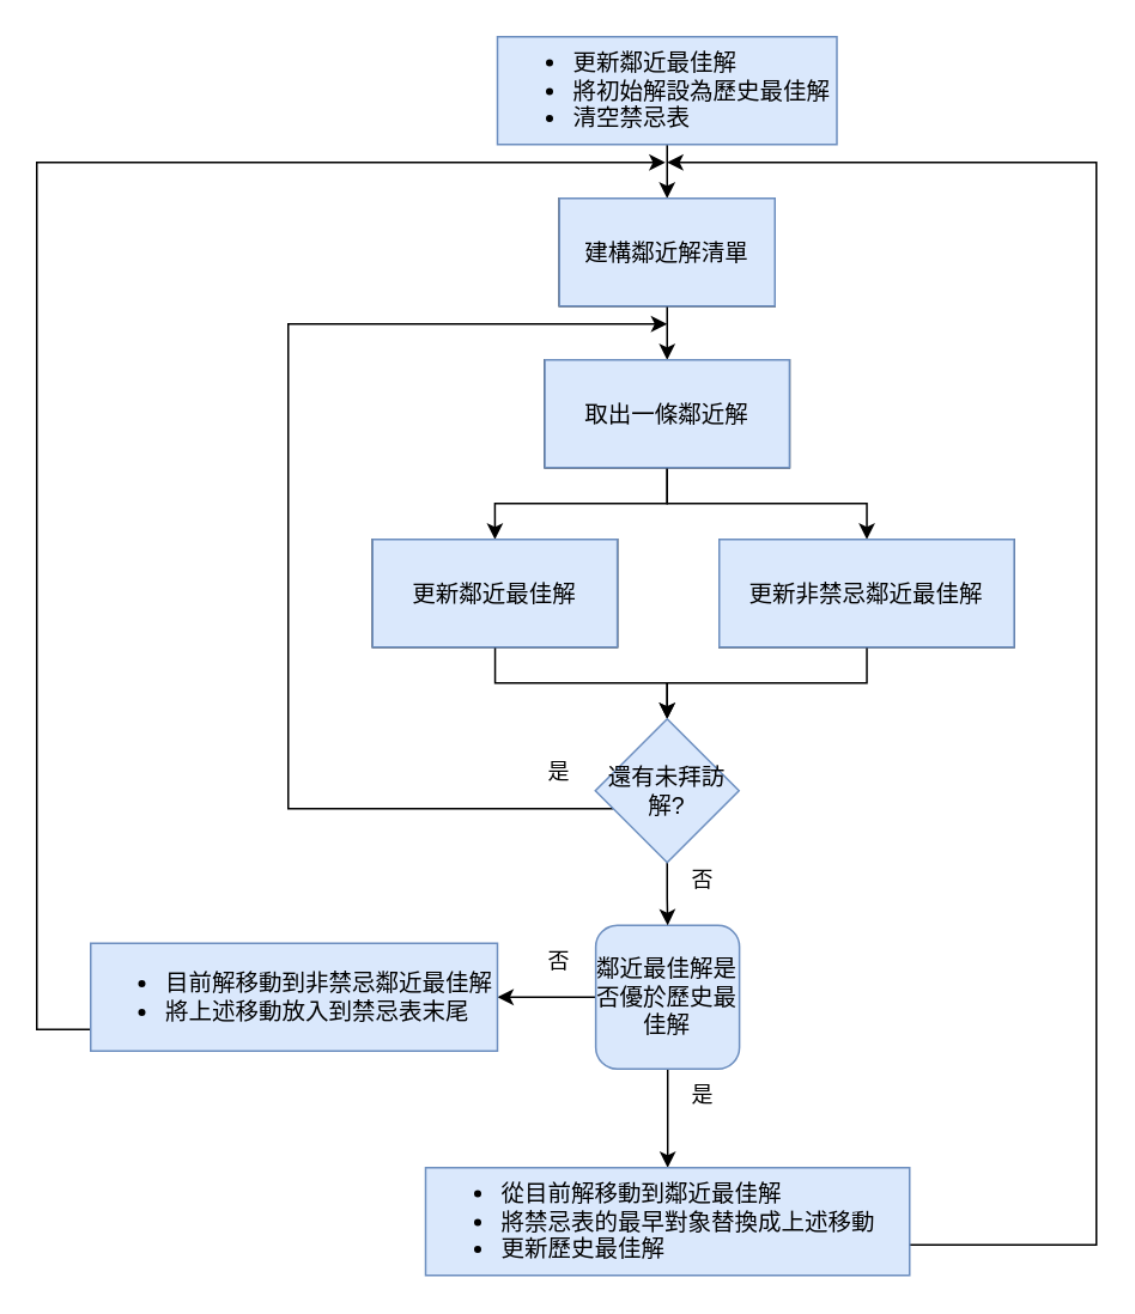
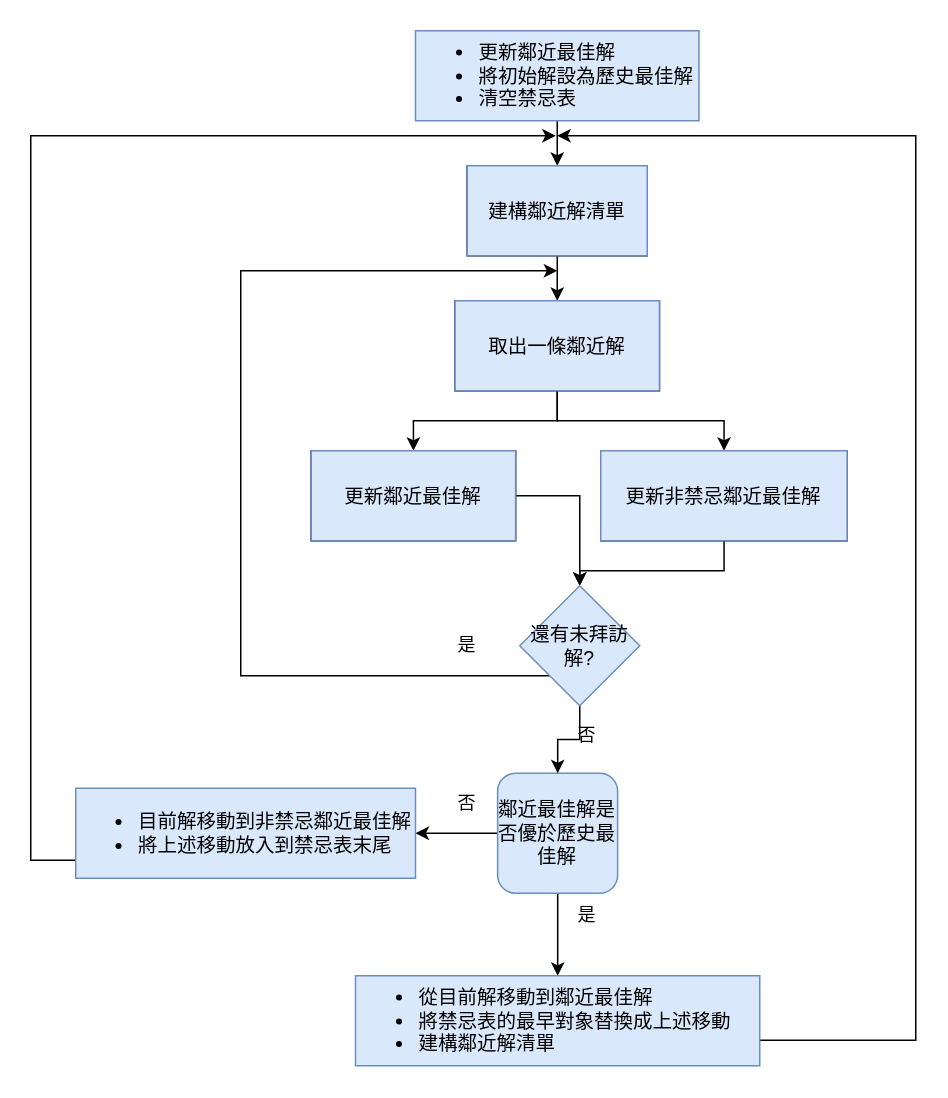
  <mxCell id="0" />
  <mxCell id="1" parent="0" />
  <mxCell id="2" value="" style="edgeStyle=orthogonalEdgeStyle;rounded=0;orthogonalLoop=1;jettySize=auto;html=1;" parent="1" source="3" target="5" edge="1"><mxGeometry relative="1" as="geometry" /></mxCell>
  <mxCell id="3" value="&lt;ul style=&quot;font-size: 13px;&quot;&gt;&lt;li style=&quot;font-size: 13px;&quot;&gt;更新鄰近最佳解&lt;/li&gt;&lt;li style=&quot;font-size: 13px;&quot;&gt;將初始解設為歷史最佳解&lt;/li&gt;&lt;li style=&quot;font-size: 13px;&quot;&gt;清空禁忌表&lt;/li&gt;&lt;/ul&gt;" style="rounded=0;whiteSpace=wrap;html=1;align=left;fillColor=#dae8fc;strokeColor=#6c8ebf;fontSize=13;" parent="1" vertex="1"><mxGeometry x="276.5" y="20" width="189" height="60" as="geometry" /></mxCell>
  <mxCell id="4" value="" style="edgeStyle=orthogonalEdgeStyle;rounded=0;orthogonalLoop=1;jettySize=auto;html=1;entryX=0.5;entryY=0;entryDx=0;entryDy=0;" edge="1" parent="1" source="5" target="21"><mxGeometry relative="1" as="geometry"><mxPoint x="370" y="200" as="targetPoint" /></mxGeometry></mxCell>
  <mxCell id="5" value="建構鄰近解清單" style="whiteSpace=wrap;html=1;rounded=0;" parent="1" vertex="1"><mxGeometry x="311" y="110" width="120" height="60" as="geometry" /></mxCell>
  <mxCell id="6" value="" style="edgeStyle=orthogonalEdgeStyle;rounded=0;orthogonalLoop=1;jettySize=auto;html=1;" edge="1" parent="1" source="8" target="10"><mxGeometry relative="1" as="geometry" /></mxCell>
  <mxCell id="7" value="" style="edgeStyle=orthogonalEdgeStyle;rounded=0;orthogonalLoop=1;jettySize=auto;html=1;" edge="1" parent="1" source="8" target="13"><mxGeometry relative="1" as="geometry" /></mxCell>
  <mxCell id="8" value="鄰近最佳解是否優於歷史最佳解" style="whiteSpace=wrap;html=1;fillColor=#dae8fc;strokeColor=#6c8ebf;fontSize=13;rounded=1;" vertex="1" parent="1"><mxGeometry x="331.25" y="515" width="80" height="80" as="geometry" /></mxCell>
  <mxCell id="9" style="edgeStyle=orthogonalEdgeStyle;rounded=0;orthogonalLoop=1;jettySize=auto;html=1;" edge="1" parent="1" source="10"><mxGeometry relative="1" as="geometry"><mxPoint x="371" y="90" as="targetPoint" /><Array as="points"><mxPoint x="610" y="693" /></Array></mxGeometry></mxCell>
- <mxCell id="10" value="&lt;ul style=&quot;font-size: 13px;&quot;&gt;&lt;li style=&quot;font-size: 13px;&quot;&gt;從目前解移動到鄰近最佳解&lt;/li&gt;&lt;li style=&quot;font-size: 13px;&quot;&gt;將禁忌表的最早對象替換成上述移動&lt;/li&gt;&lt;li style=&quot;font-size: 13px;&quot;&gt;更新歷史最佳解&lt;/li&gt;&lt;/ul&gt;" style="whiteSpace=wrap;html=1;rounded=0;align=left;fillColor=#dae8fc;strokeColor=#6c8ebf;fontSize=13;" vertex="1" parent="1"><mxGeometry x="236.5" y="650" width="269.5" height="60" as="geometry" /></mxCell>
+ <mxCell id="10" value="&lt;ul style=&quot;font-size: 13px;&quot;&gt;&lt;li style=&quot;font-size: 13px;&quot;&gt;從目前解移動到鄰近最佳解&lt;/li&gt;&lt;li style=&quot;font-size: 13px;&quot;&gt;將禁忌表的最早對象替換成上述移動&lt;/li&gt;&lt;li style=&quot;font-size: 13px;&quot;&gt;建構鄰近解清單&lt;/li&gt;&lt;/ul&gt;" style="whiteSpace=wrap;html=1;rounded=0;align=left;fillColor=#dae8fc;strokeColor=#6c8ebf;fontSize=13;" vertex="1" parent="1"><mxGeometry x="236.5" y="650" width="269.5" height="60" as="geometry" /></mxCell>
  <mxCell id="11" value="是" style="text;html=1;strokeColor=none;fillColor=none;align=center;verticalAlign=middle;whiteSpace=wrap;rounded=0;" vertex="1" parent="1"><mxGeometry x="370.99" y="600" width="40" height="20" as="geometry" /></mxCell>
  <mxCell id="12" style="edgeStyle=orthogonalEdgeStyle;rounded=0;orthogonalLoop=1;jettySize=auto;html=1;" edge="1" parent="1" source="13"><mxGeometry relative="1" as="geometry"><mxPoint x="370" y="90" as="targetPoint" /><Array as="points"><mxPoint x="20" y="573" /></Array></mxGeometry></mxCell>
  <mxCell id="13" value="&lt;ul style=&quot;font-size: 13px;&quot;&gt;&lt;li style=&quot;font-size: 13px;&quot;&gt;目前解移動到非禁忌鄰近最佳解&lt;/li&gt;&lt;li style=&quot;font-size: 13px;&quot;&gt;將上述移動放入到禁忌表末尾&lt;/li&gt;&lt;/ul&gt;" style="whiteSpace=wrap;html=1;rounded=0;align=left;fillColor=#dae8fc;strokeColor=#6c8ebf;fontSize=13;" vertex="1" parent="1"><mxGeometry x="50" y="525" width="226.5" height="60" as="geometry" /></mxCell>
  <mxCell id="14" value="否" style="text;html=1;strokeColor=none;fillColor=none;align=center;verticalAlign=middle;whiteSpace=wrap;rounded=0;" vertex="1" parent="1"><mxGeometry x="290.99" y="525" width="40" height="20" as="geometry" /></mxCell>
  <mxCell id="15" style="edgeStyle=orthogonalEdgeStyle;rounded=0;orthogonalLoop=1;jettySize=auto;html=1;entryX=0.5;entryY=0;entryDx=0;entryDy=0;" edge="1" parent="1" source="16" target="24"><mxGeometry relative="1" as="geometry" /></mxCell>
  <mxCell id="16" value="&lt;ul&gt;&lt;li style=&quot;&quot;&gt;更新鄰近最佳解&lt;br&gt;&lt;/li&gt;&lt;/ul&gt;" style="whiteSpace=wrap;html=1;rounded=0;align=left;" vertex="1" parent="1"><mxGeometry x="207" y="300" width="136.25" height="60" as="geometry" /></mxCell>
  <mxCell id="17" style="edgeStyle=orthogonalEdgeStyle;rounded=0;orthogonalLoop=1;jettySize=auto;html=1;entryX=0.5;entryY=0;entryDx=0;entryDy=0;" edge="1" parent="1" source="18" target="24"><mxGeometry relative="1" as="geometry" /></mxCell>
  <mxCell id="18" value="&lt;ul&gt;&lt;li style=&quot;text-align: center&quot;&gt;更新非禁忌鄰近最佳解&lt;br&gt;&lt;/li&gt;&lt;/ul&gt;" style="whiteSpace=wrap;html=1;rounded=0;align=left;" vertex="1" parent="1"><mxGeometry x="400" y="300" width="164.25" height="60" as="geometry" /></mxCell>
  <mxCell id="19" value="" style="edgeStyle=orthogonalEdgeStyle;rounded=0;orthogonalLoop=1;jettySize=auto;html=1;" edge="1" parent="1" source="21" target="18"><mxGeometry relative="1" as="geometry" /></mxCell>
  <mxCell id="20" style="edgeStyle=orthogonalEdgeStyle;rounded=0;orthogonalLoop=1;jettySize=auto;html=1;entryX=0.5;entryY=0;entryDx=0;entryDy=0;" edge="1" parent="1" source="21" target="16"><mxGeometry relative="1" as="geometry" /></mxCell>
  <mxCell id="21" value="&lt;ul&gt;&lt;li&gt;取出一條鄰近解&lt;/li&gt;&lt;/ul&gt;" style="whiteSpace=wrap;html=1;rounded=0;align=left;" vertex="1" parent="1"><mxGeometry x="302.87" y="200" width="136.25" height="60" as="geometry" /></mxCell>
  <mxCell id="22" style="edgeStyle=orthogonalEdgeStyle;rounded=0;orthogonalLoop=1;jettySize=auto;html=1;" edge="1" parent="1" source="24"><mxGeometry relative="1" as="geometry"><mxPoint x="371" y="180" as="targetPoint" /><Array as="points"><mxPoint x="160" y="450" /></Array></mxGeometry></mxCell>
  <mxCell id="23" style="edgeStyle=orthogonalEdgeStyle;rounded=0;orthogonalLoop=1;jettySize=auto;html=1;" edge="1" parent="1" source="24" target="8"><mxGeometry relative="1" as="geometry" /></mxCell>
- <mxCell id="24" value="還有未拜訪解?" style="rhombus;whiteSpace=wrap;html=1;rounded=0;align=center;fillColor=#dae8fc;strokeColor=#6c8ebf;fontSize=13;" vertex="1" parent="1"><mxGeometry x="330.995" y="400" width="80" height="80" as="geometry" /></mxCell>
+ <mxCell id="24" value="還有未拜訪解?" style="rhombus;whiteSpace=wrap;html=1;rounded=0;align=center;fillColor=#dae8fc;strokeColor=#6c8ebf;fontSize=13;" vertex="1" parent="1"><mxGeometry x="345.995" y="390" width="80" height="80" as="geometry" /></mxCell>
  <mxCell id="25" value="是" style="text;html=1;strokeColor=none;fillColor=none;align=center;verticalAlign=middle;whiteSpace=wrap;rounded=0;" vertex="1" parent="1"><mxGeometry x="290.99" y="420" width="40" height="20" as="geometry" /></mxCell>
  <mxCell id="26" value="否" style="text;html=1;strokeColor=none;fillColor=none;align=center;verticalAlign=middle;whiteSpace=wrap;rounded=0;" vertex="1" parent="1"><mxGeometry x="371.25" y="480" width="40" height="20" as="geometry" /></mxCell>
  <mxCell id="27" value="建構鄰近解清單" style="whiteSpace=wrap;html=1;rounded=0;fontSize=13;fillColor=#dae8fc;strokeColor=#6c8ebf;" vertex="1" parent="1"><mxGeometry x="311" y="110" width="120" height="60" as="geometry" /></mxCell>
  <mxCell id="28" value="&lt;span&gt;&lt;font style=&quot;font-size: 13px&quot;&gt;取出一條鄰近解&lt;/font&gt;&lt;/span&gt;" style="whiteSpace=wrap;html=1;rounded=0;align=center;fillColor=#dae8fc;strokeColor=#6c8ebf;" vertex="1" parent="1"><mxGeometry x="302.87" y="200" width="136.25" height="60" as="geometry" /></mxCell>
  <mxCell id="29" value="&lt;span&gt;&lt;font style=&quot;font-size: 13px&quot;&gt;更新鄰近最佳解&lt;/font&gt;&lt;/span&gt;" style="whiteSpace=wrap;html=1;rounded=0;align=center;fillColor=#dae8fc;strokeColor=#6c8ebf;" vertex="1" parent="1"><mxGeometry x="207" y="300" width="136.25" height="60" as="geometry" /></mxCell>
  <mxCell id="30" value="&lt;div&gt;&lt;span&gt;&lt;font style=&quot;font-size: 13px&quot;&gt;更新非禁忌鄰近最佳解&lt;/font&gt;&lt;/span&gt;&lt;/div&gt;" style="whiteSpace=wrap;html=1;rounded=0;align=center;fillColor=#dae8fc;strokeColor=#6c8ebf;" vertex="1" parent="1"><mxGeometry x="400" y="300" width="164.25" height="60" as="geometry" /></mxCell>
